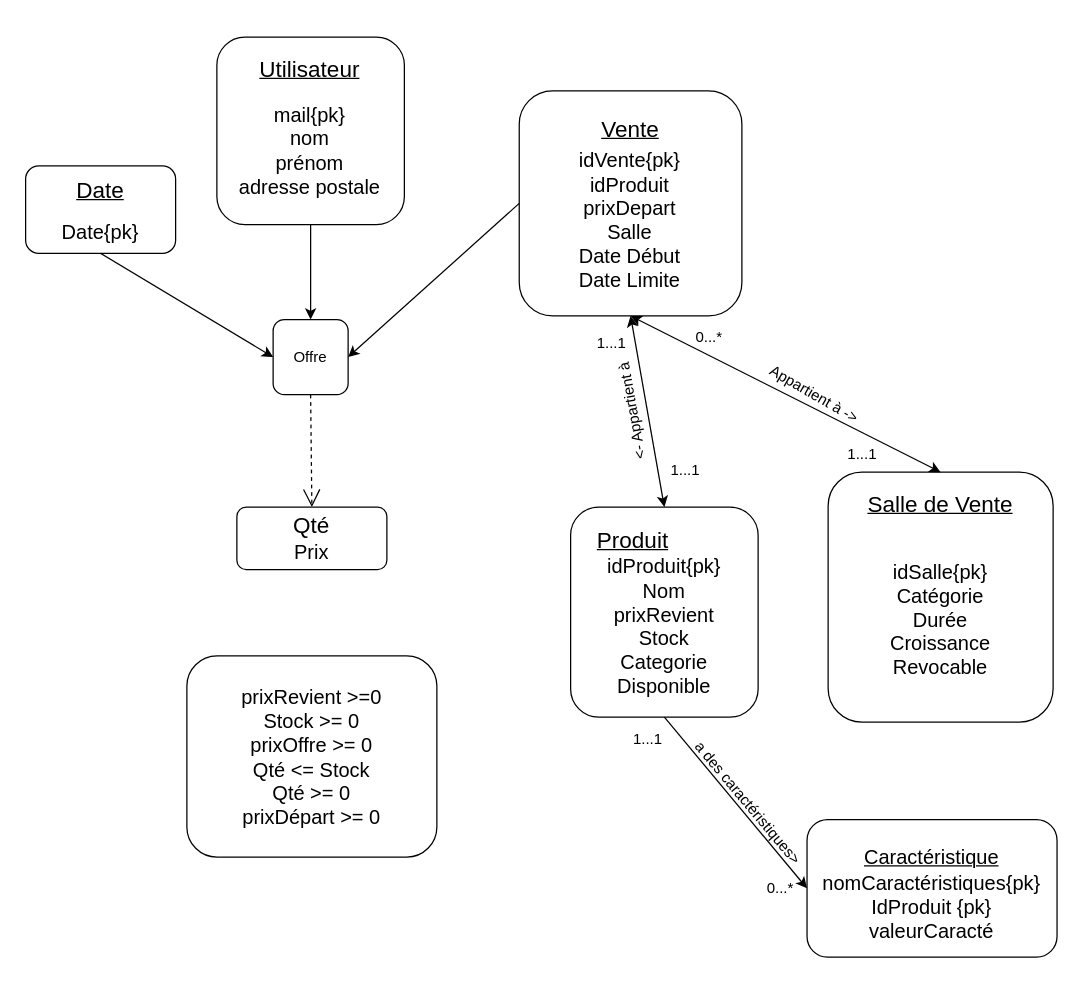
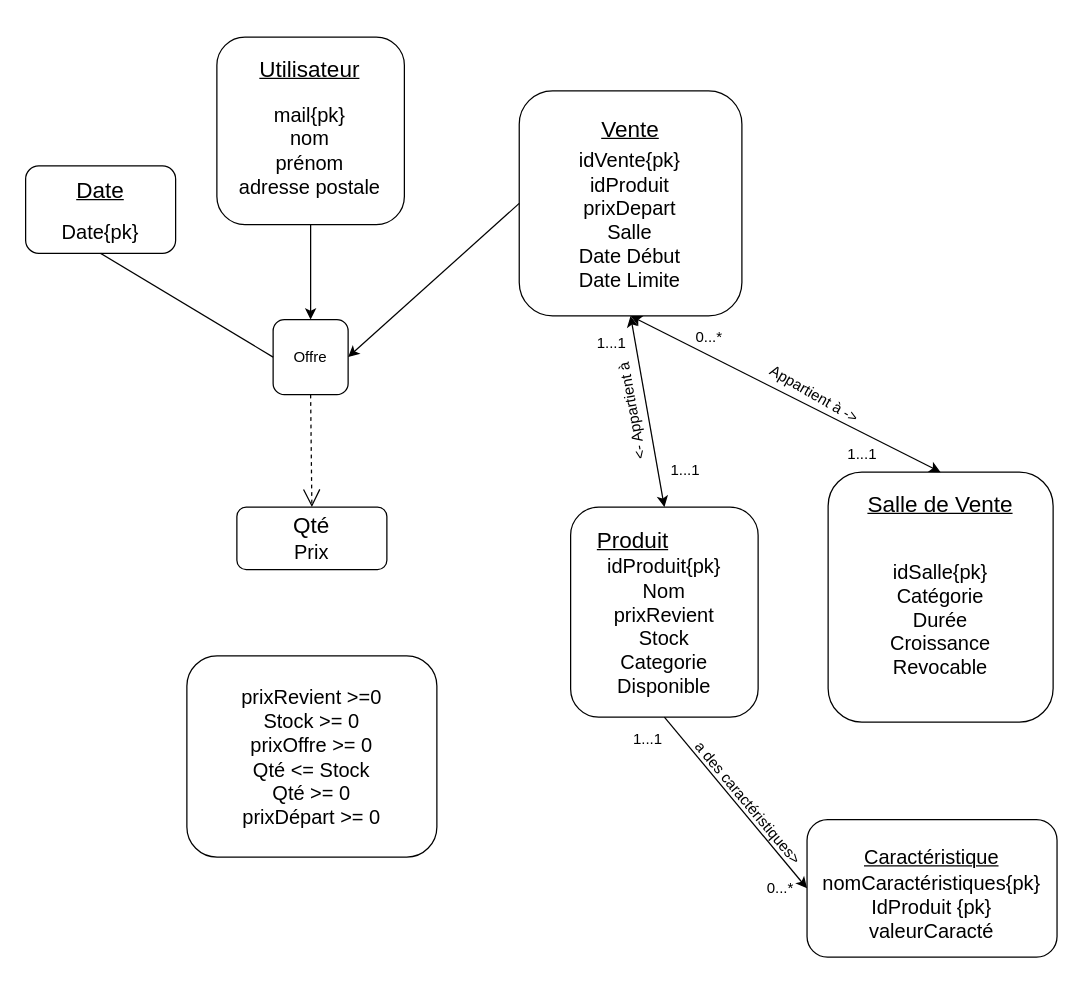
  <mxCell id="0" />
  <mxCell id="1" parent="0" />
  <mxCell id="2" value="" style="group" parent="1" vertex="1" connectable="0"><mxGeometry x="68" y="40" width="730" height="530" as="geometry" /></mxCell>
  <mxCell id="3" value="" style="group" parent="2" vertex="1" connectable="0"><mxGeometry y="30" width="280" height="340" as="geometry" /></mxCell>
  <mxCell id="4" value="Offre" style="whiteSpace=wrap;html=1;rounded=1;" parent="3" vertex="1"><mxGeometry x="150" y="185" width="60" height="60" as="geometry" /></mxCell>
  <mxCell id="5" value="" style="group" parent="3" vertex="1" connectable="0"><mxGeometry x="100" y="-24" width="160" height="180" as="geometry" /></mxCell>
  <mxCell id="6" value="" style="rounded=1;whiteSpace=wrap;html=1;" parent="5" vertex="1"><mxGeometry x="5" y="-17" width="150" height="150" as="geometry" /></mxCell>
  <mxCell id="7" value="&lt;div align=&quot;center&quot;&gt;&lt;font size=&quot;3&quot;&gt;mail{pk}&lt;/font&gt;&lt;/div&gt;&lt;div align=&quot;center&quot;&gt;&lt;font size=&quot;3&quot;&gt;nom&lt;/font&gt;&lt;/div&gt;&lt;div align=&quot;center&quot;&gt;&lt;font size=&quot;3&quot;&gt;prénom&lt;/font&gt;&lt;/div&gt;&lt;div align=&quot;center&quot;&gt;&lt;font size=&quot;3&quot;&gt;adresse postale&lt;br&gt;&lt;/font&gt;&lt;/div&gt;" style="text;html=1;align=center;verticalAlign=middle;whiteSpace=wrap;rounded=0;" parent="5" vertex="1"><mxGeometry x="12.49" y="23.27" width="135.01" height="101.47" as="geometry" /></mxCell>
  <mxCell id="8" value="&lt;div&gt;&lt;u&gt;&lt;font style=&quot;font-size: 18px;&quot;&gt;Utilisateur&lt;/font&gt;&lt;/u&gt;&lt;/div&gt;" style="text;html=1;align=center;verticalAlign=middle;whiteSpace=wrap;rounded=0;" parent="5" vertex="1"><mxGeometry x="14.37" y="-26" width="131.25" height="70" as="geometry" /></mxCell>
  <mxCell id="9" value="" style="endArrow=classic;html=1;rounded=0;entryX=0.5;entryY=0;entryDx=0;entryDy=0;exitX=0.5;exitY=1;exitDx=0;exitDy=0;" parent="3" source="6" target="4" edge="1"><mxGeometry width="50" height="50" relative="1" as="geometry"><mxPoint x="61" y="31" as="sourcePoint" /><mxPoint x="101" y="261" as="targetPoint" /></mxGeometry></mxCell>
  <mxCell id="10" value="" style="endArrow=open;endSize=12;dashed=1;html=1;rounded=0;entryX=0.5;entryY=0;entryDx=0;entryDy=0;" edge="1" parent="3" target="17"><mxGeometry width="160" relative="1" as="geometry"><mxPoint x="180" y="245" as="sourcePoint" /><mxPoint x="190" y="335" as="targetPoint" /></mxGeometry></mxCell>
  <mxCell id="11" value="" style="group" parent="2" vertex="1" connectable="0"><mxGeometry x="388" y="365" width="150" height="168" as="geometry" /></mxCell>
  <mxCell id="12" value="" style="rounded=1;whiteSpace=wrap;html=1;" parent="11" vertex="1"><mxGeometry width="150" height="168" as="geometry" /></mxCell>
  <mxCell id="13" value="&lt;div&gt;&lt;u&gt;&lt;font style=&quot;font-size: 18px;&quot;&gt;Produit&lt;/font&gt;&lt;/u&gt;&lt;/div&gt;" style="text;html=1;align=center;verticalAlign=middle;whiteSpace=wrap;rounded=0;" parent="11" vertex="1"><mxGeometry x="20" y="11.859" width="60" height="29.647" as="geometry" /></mxCell>
  <mxCell id="14" value="&lt;div&gt;&lt;font size=&quot;3&quot;&gt;idProduit{pk}&lt;/font&gt;&lt;/div&gt;&lt;div align=&quot;center&quot;&gt;&lt;font size=&quot;3&quot;&gt;Nom&lt;/font&gt;&lt;/div&gt;&lt;div align=&quot;center&quot;&gt;&lt;font size=&quot;3&quot;&gt;prixRevient&lt;/font&gt;&lt;/div&gt;&lt;div align=&quot;center&quot;&gt;&lt;font size=&quot;3&quot;&gt;Stock&lt;/font&gt;&lt;/div&gt;&lt;div align=&quot;center&quot;&gt;&lt;font size=&quot;3&quot;&gt;Categorie&lt;br&gt;&lt;/font&gt;&lt;/div&gt;&lt;div align=&quot;center&quot;&gt;&lt;font size=&quot;3&quot;&gt;Disponible&lt;br&gt;&lt;/font&gt;&lt;/div&gt;&lt;div align=&quot;center&quot;&gt;&lt;font size=&quot;3&quot;&gt;&lt;br&gt;&lt;/font&gt;&lt;/div&gt;" style="text;html=1;align=center;verticalAlign=middle;whiteSpace=wrap;rounded=0;" parent="11" vertex="1"><mxGeometry x="10" y="56.004" width="130" height="98.824" as="geometry" /></mxCell>
  <mxCell id="15" value="Appartient à -&amp;gt;" style="text;html=1;align=center;verticalAlign=middle;whiteSpace=wrap;rounded=0;rotation=30;" parent="2" vertex="1"><mxGeometry x="528" y="260" width="110" height="30" as="geometry" /></mxCell>
  <mxCell id="16" value="1...1" style="text;html=1;align=center;verticalAlign=middle;whiteSpace=wrap;rounded=0;" parent="2" vertex="1"><mxGeometry x="450" y="321" width="60" height="30" as="geometry" /></mxCell>
  <mxCell id="17" value="&lt;div&gt;&lt;font style=&quot;font-size: 18px;&quot;&gt;Qté&lt;/font&gt;&lt;/div&gt;&lt;font size=&quot;3&quot;&gt;Prix&lt;/font&gt;" style="rounded=1;whiteSpace=wrap;html=1;" parent="2" vertex="1"><mxGeometry x="121" y="365" width="120" height="50" as="geometry" /></mxCell>
  <mxCell id="18" value="1...1" style="text;html=1;align=center;verticalAlign=middle;whiteSpace=wrap;rounded=0;" parent="2" vertex="1"><mxGeometry x="420" y="536" width="60" height="30" as="geometry" /></mxCell>
  <mxCell id="19" value="" style="group" parent="1" vertex="1" connectable="0"><mxGeometry x="662" y="377" width="180" height="200" as="geometry" /></mxCell>
  <mxCell id="20" value="" style="rounded=1;whiteSpace=wrap;html=1;" parent="19" vertex="1"><mxGeometry width="180" height="200" as="geometry" /></mxCell>
  <mxCell id="21" style="edgeStyle=orthogonalEdgeStyle;rounded=0;orthogonalLoop=1;jettySize=auto;html=1;exitX=0.5;exitY=1;exitDx=0;exitDy=0;" parent="19" source="20" target="20" edge="1"><mxGeometry relative="1" as="geometry" /></mxCell>
  <mxCell id="22" value="&lt;font style=&quot;font-size: 18px;&quot;&gt;Salle de Vente&lt;br&gt;&lt;/font&gt;" style="text;html=1;align=center;verticalAlign=middle;whiteSpace=wrap;rounded=0;fontStyle=4" parent="19" vertex="1"><mxGeometry x="20" y="14.646" width="140" height="21.97" as="geometry" /></mxCell>
  <mxCell id="23" value="&lt;div&gt;&lt;font size=&quot;3&quot;&gt;idSalle{pk}&lt;br&gt;&lt;/font&gt;&lt;/div&gt;&lt;div&gt;&lt;font size=&quot;3&quot;&gt;Catégorie&lt;br&gt;&lt;/font&gt;&lt;/div&gt;&lt;div&gt;&lt;font size=&quot;3&quot;&gt;Durée&lt;/font&gt;&lt;/div&gt;&lt;div&gt;&lt;font size=&quot;3&quot;&gt;Croissance&lt;/font&gt;&lt;/div&gt;&lt;div&gt;&lt;font size=&quot;3&quot;&gt;Revocable&lt;br&gt;&lt;/font&gt;&lt;/div&gt;" style="text;html=1;align=center;verticalAlign=middle;whiteSpace=wrap;rounded=0;" parent="19" vertex="1"><mxGeometry x="10" y="49.998" width="160" height="136.109" as="geometry" /></mxCell>
  <mxCell id="24" value="" style="endArrow=classic;startArrow=classic;html=1;rounded=0;entryX=0.5;entryY=1;entryDx=0;entryDy=0;exitX=0.5;exitY=0;exitDx=0;exitDy=0;" parent="1" source="20" target="26" edge="1"><mxGeometry width="50" height="50" relative="1" as="geometry"><mxPoint x="307" y="792" as="sourcePoint" /><mxPoint x="357" y="742" as="targetPoint" /></mxGeometry></mxCell>
  <mxCell id="25" value="" style="group" parent="1" vertex="1" connectable="0"><mxGeometry x="407" y="52" width="238.13" height="320" as="geometry" /></mxCell>
  <mxCell id="26" value="" style="rounded=1;whiteSpace=wrap;html=1;" parent="25" vertex="1"><mxGeometry x="7.89" y="20" width="178.13" height="180" as="geometry" /></mxCell>
  <mxCell id="27" value="&lt;div&gt;&lt;font size=&quot;3&quot;&gt;idVente{pk}&lt;/font&gt;&lt;/div&gt;&lt;div&gt;&lt;font size=&quot;3&quot;&gt;idProduit&lt;br&gt;&lt;/font&gt;&lt;/div&gt;&lt;div&gt;&lt;font size=&quot;3&quot;&gt;prixDepart&lt;br&gt;&lt;/font&gt;&lt;/div&gt;&lt;div&gt;&lt;font size=&quot;3&quot;&gt;Salle&lt;br&gt;&lt;/font&gt;&lt;/div&gt;&lt;div&gt;&lt;font size=&quot;3&quot;&gt;Date Début &lt;br&gt;&lt;/font&gt;&lt;/div&gt;&lt;div&gt;&lt;font size=&quot;3&quot;&gt;Date Limite&lt;br&gt;&lt;/font&gt;&lt;/div&gt;&lt;div&gt;&lt;font size=&quot;3&quot;&gt;&lt;br&gt;&lt;/font&gt;&lt;/div&gt;" style="text;html=1;align=center;verticalAlign=middle;whiteSpace=wrap;rounded=0;" parent="25" vertex="1"><mxGeometry x="31.4" y="78" width="131.11" height="110" as="geometry" /></mxCell>
  <mxCell id="28" value="&lt;div&gt;&lt;font style=&quot;font-size: 18px;&quot;&gt;&lt;u&gt;Vente&lt;/u&gt;&lt;/font&gt;&lt;/div&gt;" style="text;html=1;align=center;verticalAlign=middle;whiteSpace=wrap;rounded=0;" parent="25" vertex="1"><mxGeometry x="19.03" y="31" width="155.86" height="40" as="geometry" /></mxCell>
  <mxCell id="29" value="0...*" style="text;html=1;align=center;verticalAlign=middle;whiteSpace=wrap;rounded=0;" parent="25" vertex="1"><mxGeometry x="129.51" y="202" width="60" height="30" as="geometry" /></mxCell>
  <mxCell id="30" value="1...1" style="text;html=1;align=center;verticalAlign=middle;whiteSpace=wrap;rounded=0;" parent="25" vertex="1"><mxGeometry x="52.28" y="207.0" width="60" height="30" as="geometry" /></mxCell>
  <mxCell id="31" value="&amp;lt;- Appartient à " style="text;html=1;align=center;verticalAlign=middle;whiteSpace=wrap;rounded=0;rotation=-100;" parent="25" vertex="1"><mxGeometry x="46" y="261" width="105.39" height="30" as="geometry" /></mxCell>
  <mxCell id="32" value="" style="endArrow=classic;startArrow=classic;html=1;rounded=0;exitX=0.5;exitY=0;exitDx=0;exitDy=0;entryX=0.5;entryY=1;entryDx=0;entryDy=0;" parent="1" source="12" target="26" edge="1"><mxGeometry width="50" height="50" relative="1" as="geometry"><mxPoint x="307" y="752" as="sourcePoint" /><mxPoint x="496" y="512" as="targetPoint" /></mxGeometry></mxCell>
  <mxCell id="33" value="&lt;div&gt;&lt;font size=&quot;3&quot;&gt;prixRevient &amp;gt;=0&lt;br&gt;&lt;/font&gt;&lt;/div&gt;&lt;div&gt;&lt;font size=&quot;3&quot;&gt;Stock &amp;gt;= 0&lt;/font&gt;&lt;/div&gt;&lt;div&gt;&lt;font size=&quot;3&quot;&gt;prixOffre &amp;gt;= 0&lt;/font&gt;&lt;/div&gt;&lt;div&gt;&lt;font size=&quot;3&quot;&gt;Qté &amp;lt;= Stock&lt;br&gt;&lt;/font&gt;&lt;/div&gt;&lt;div&gt;&lt;font size=&quot;3&quot;&gt;Qté &amp;gt;= 0&lt;br&gt;&lt;/font&gt;&lt;/div&gt;&lt;div&gt;&lt;font size=&quot;3&quot;&gt;prixDépart &amp;gt;= 0&lt;/font&gt;&lt;/div&gt;" style="rounded=1;whiteSpace=wrap;html=1;" parent="1" vertex="1"><mxGeometry x="149" y="524" width="200" height="161" as="geometry" /></mxCell>
  <mxCell id="34" value="" style="rounded=1;whiteSpace=wrap;html=1;" parent="1" vertex="1"><mxGeometry x="645.13" y="655" width="200" height="110" as="geometry" /></mxCell>
  <mxCell id="35" value="&lt;u&gt;&lt;font size=&quot;3&quot;&gt;Caractéristique&lt;/font&gt;&lt;/u&gt;" style="text;html=1;align=center;verticalAlign=middle;whiteSpace=wrap;rounded=0;" parent="1" vertex="1"><mxGeometry x="701.38" y="670" width="87.5" height="30" as="geometry" /></mxCell>
  <mxCell id="36" value="" style="endArrow=classic;html=1;rounded=0;exitX=0.5;exitY=1;exitDx=0;exitDy=0;entryX=0;entryY=0.5;entryDx=0;entryDy=0;" parent="1" source="12" target="34" edge="1"><mxGeometry width="50" height="50" relative="1" as="geometry"><mxPoint x="990.75" y="222" as="sourcePoint" /><mxPoint x="1043" y="395" as="targetPoint" /></mxGeometry></mxCell>
  <mxCell id="37" value="1...1" style="text;html=1;align=center;verticalAlign=middle;resizable=0;points=[];autosize=1;strokeColor=none;fillColor=none;" parent="1" vertex="1"><mxGeometry x="664" y="348" width="50" height="30" as="geometry" /></mxCell>
  <mxCell id="38" value="&lt;div&gt;&lt;font size=&quot;3&quot;&gt;nomCaractéristiques{pk}&lt;br&gt;&lt;/font&gt;&lt;/div&gt;&lt;div&gt;&lt;font size=&quot;3&quot;&gt;IdProduit {pk}&lt;br&gt;&lt;/font&gt;&lt;/div&gt;&lt;div&gt;&lt;font size=&quot;3&quot;&gt;valeurCaracté&lt;/font&gt;&lt;/div&gt;" style="text;html=1;align=center;verticalAlign=middle;whiteSpace=wrap;rounded=0;" parent="1" vertex="1"><mxGeometry x="665.13" y="682.5" width="160" height="85" as="geometry" /></mxCell>
  <mxCell id="39" value="0...*" style="text;html=1;align=center;verticalAlign=middle;whiteSpace=wrap;rounded=0;" parent="1" vertex="1"><mxGeometry x="594.13" y="695" width="60" height="30" as="geometry" /></mxCell>
  <mxCell id="40" value="&lt;div&gt;&lt;font style=&quot;font-size: 14px;&quot;&gt;&lt;br&gt;&lt;/font&gt;&lt;/div&gt;&lt;div&gt;&lt;font size=&quot;3&quot;&gt;&lt;br&gt;&lt;/font&gt;&lt;/div&gt;&lt;div&gt;&lt;font size=&quot;3&quot;&gt;Date{pk}&lt;/font&gt;&lt;/div&gt;" style="rounded=1;whiteSpace=wrap;html=1;" parent="1" vertex="1"><mxGeometry x="20" y="132" width="120" height="70" as="geometry" /></mxCell>
  <mxCell id="41" value="&lt;u&gt;&lt;font style=&quot;font-size: 18px;&quot;&gt;Date&lt;/font&gt;&lt;/u&gt;" style="text;html=1;align=center;verticalAlign=middle;whiteSpace=wrap;rounded=0;" parent="1" vertex="1"><mxGeometry x="50" y="137" width="60" height="30" as="geometry" /></mxCell>
- <mxCell id="42" value="" style="endArrow=classic;html=1;rounded=0;entryX=0;entryY=0.5;entryDx=0;entryDy=0;exitX=0.5;exitY=1;exitDx=0;exitDy=0;" parent="1" target="4" edge="1" source="40"><mxGeometry width="50" height="50" relative="1" as="geometry"><mxPoint x="80" y="198" as="sourcePoint" /><mxPoint x="529" y="380" as="targetPoint" /></mxGeometry></mxCell>
+ <mxCell id="42" value="" style="endArrow=none;html=1;rounded=0;entryX=0;entryY=0.5;entryDx=0;entryDy=0;exitX=0.5;exitY=1;exitDx=0;exitDy=0;" parent="1" target="4" edge="1" source="40"><mxGeometry width="50" height="50" relative="1" as="geometry"><mxPoint x="80" y="198" as="sourcePoint" /><mxPoint x="529" y="380" as="targetPoint" /></mxGeometry></mxCell>
  <mxCell id="43" value="" style="endArrow=classic;html=1;rounded=0;entryX=1;entryY=0.5;entryDx=0;entryDy=0;exitX=0;exitY=0.5;exitDx=0;exitDy=0;" parent="1" source="26" target="4" edge="1"><mxGeometry width="50" height="50" relative="1" as="geometry"><mxPoint x="478" y="465" as="sourcePoint" /><mxPoint x="528" y="415" as="targetPoint" /></mxGeometry></mxCell>
  <mxCell id="44" value="a des caractéristiques&amp;gt;" style="text;html=1;align=center;verticalAlign=middle;whiteSpace=wrap;rounded=0;rotation=50;" parent="1" vertex="1"><mxGeometry x="523" y="627" width="150" height="30" as="geometry" /></mxCell>
